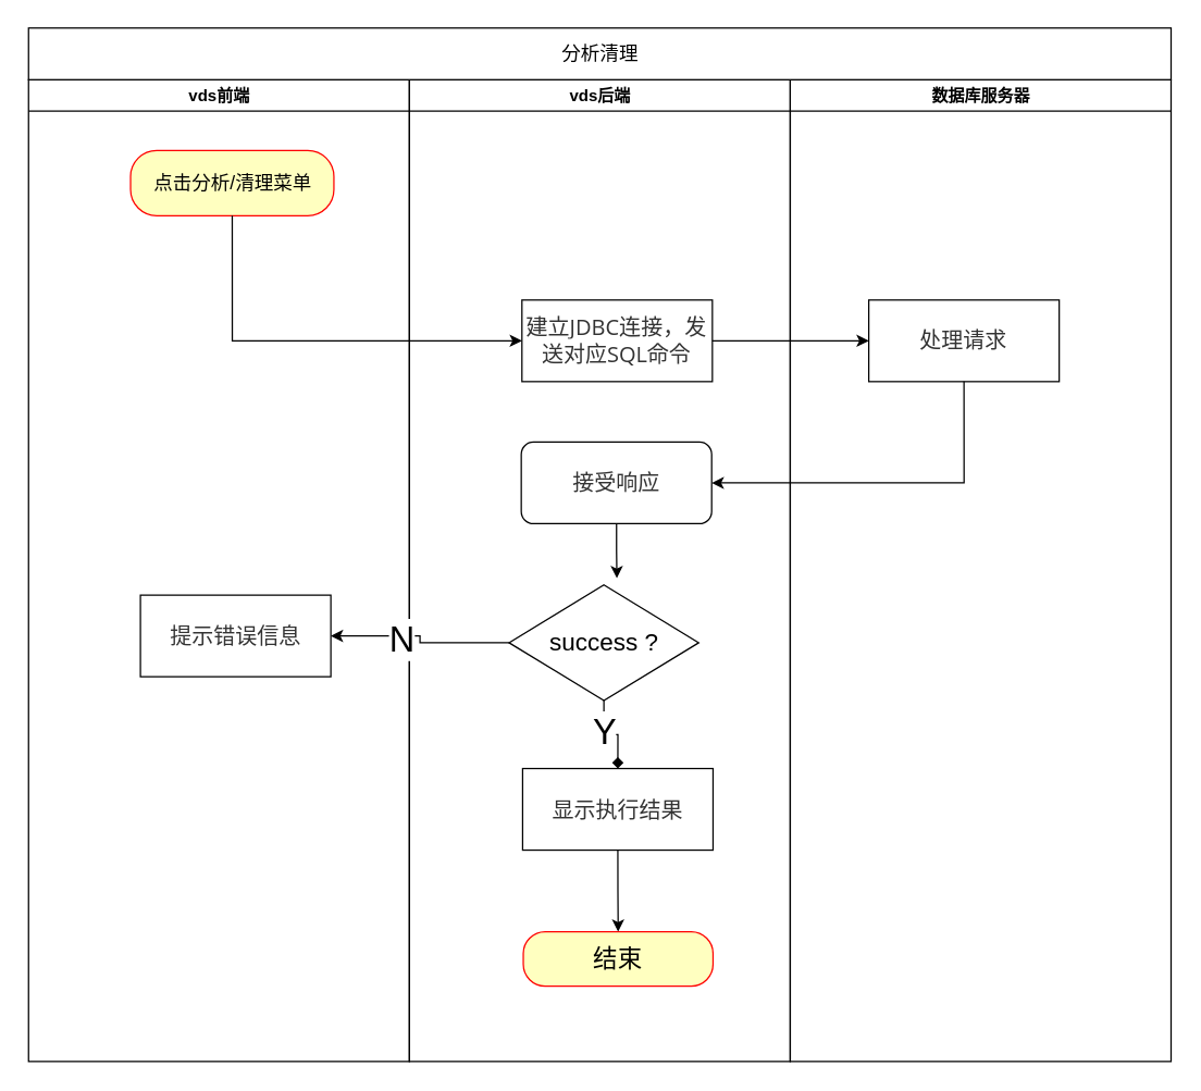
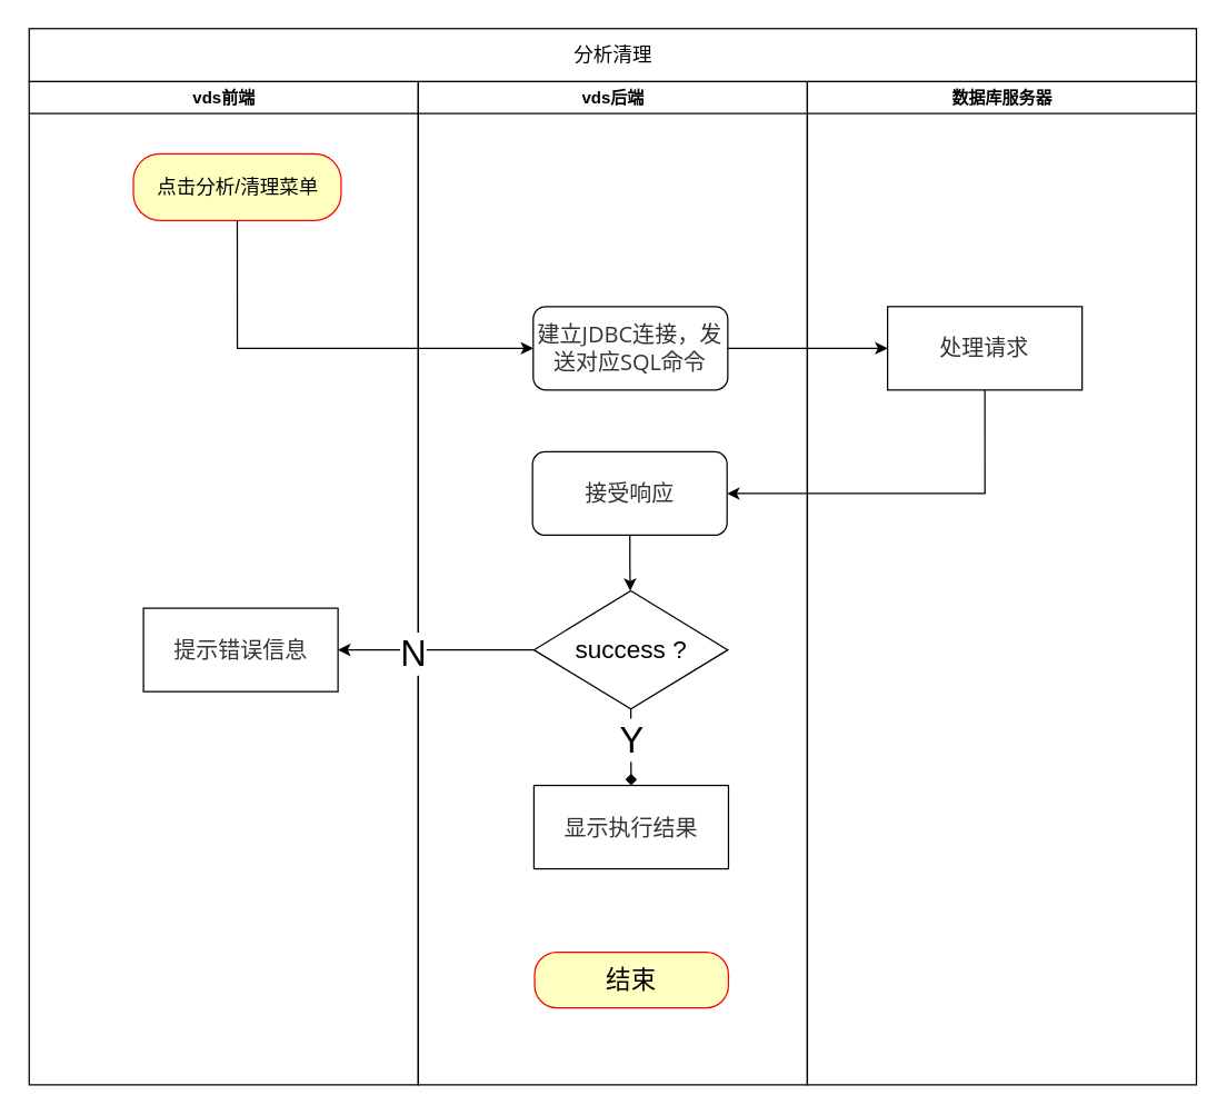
  <mxCell id="0" />
  <mxCell id="1" parent="0" />
  <mxCell id="2" value="vds前端" style="swimlane;whiteSpace=wrap;startSize=23;" vertex="1" parent="1"><mxGeometry x="20.5" y="58" width="280" height="722" as="geometry"><mxRectangle x="164.5" y="128" width="90" height="30" as="alternateBounds" /></mxGeometry></mxCell>
  <mxCell id="3" value="&lt;font style=&quot;font-size: 14px;&quot;&gt;点击分析/清理菜单&lt;/font&gt;" style="rounded=1;whiteSpace=wrap;html=1;arcSize=40;fontColor=#000000;fillColor=#ffffc0;strokeColor=#ff0000;" vertex="1" parent="2"><mxGeometry x="75" y="52" width="149.5" height="48" as="geometry" /></mxCell>
  <mxCell id="4" value="&lt;div style=&quot;orphans: 4; text-align: left;&quot;&gt;&lt;font face=&quot;Open Sans, Clear Sans, Helvetica Neue, Helvetica, Arial, Segoe UI Emoji, sans-serif&quot; color=&quot;#333333&quot;&gt;&lt;span style=&quot;font-size: 16px; background-color: rgb(255, 255, 255);&quot;&gt;提示错误信息&lt;/span&gt;&lt;/font&gt;&lt;/div&gt;" style="rounded=0;whiteSpace=wrap;html=1;" vertex="1" parent="2"><mxGeometry x="82.25" y="379" width="140" height="60" as="geometry" /></mxCell>
  <mxCell id="5" value="vds后端" style="swimlane;whiteSpace=wrap" vertex="1" parent="1"><mxGeometry x="300.5" y="58" width="280" height="722" as="geometry" /></mxCell>
- <mxCell id="6" value="&lt;span style=&quot;color: rgb(51, 51, 51); font-family: &amp;quot;Open Sans&amp;quot;, &amp;quot;Clear Sans&amp;quot;, &amp;quot;Helvetica Neue&amp;quot;, Helvetica, Arial, &amp;quot;Segoe UI Emoji&amp;quot;, sans-serif; font-size: 16px; orphans: 4; text-align: left; background-color: rgb(255, 255, 255);&quot;&gt;建立JDBC连接，发送对应SQL命令&lt;br&gt;&lt;/span&gt;" style="rounded=0;whiteSpace=wrap;html=1;" vertex="1" parent="5"><mxGeometry x="82.75" y="162" width="140" height="60" as="geometry" /></mxCell>
+ <mxCell id="6" value="&lt;span style=&quot;color: rgb(51, 51, 51); font-family: &amp;quot;Open Sans&amp;quot;, &amp;quot;Clear Sans&amp;quot;, &amp;quot;Helvetica Neue&amp;quot;, Helvetica, Arial, &amp;quot;Segoe UI Emoji&amp;quot;, sans-serif; font-size: 16px; orphans: 4; text-align: left; background-color: rgb(255, 255, 255);&quot;&gt;建立JDBC连接，发送对应SQL命令&lt;br&gt;&lt;/span&gt;" style="whiteSpace=wrap;html=1;rounded=1;" vertex="1" parent="5"><mxGeometry x="82.75" y="162" width="140" height="60" as="geometry" /></mxCell>
  <mxCell id="7" value="&lt;div style=&quot;orphans: 4; text-align: left;&quot;&gt;&lt;font face=&quot;Open Sans, Clear Sans, Helvetica Neue, Helvetica, Arial, Segoe UI Emoji, sans-serif&quot; color=&quot;#333333&quot;&gt;&lt;span style=&quot;font-size: 16px; background-color: rgb(255, 255, 255);&quot;&gt;接受响应&lt;/span&gt;&lt;/font&gt;&lt;/div&gt;" style="whiteSpace=wrap;html=1;rounded=1;" vertex="1" parent="5"><mxGeometry x="82.25" y="266.5" width="140" height="60" as="geometry" /></mxCell>
  <mxCell id="8" value="" style="edgeStyle=orthogonalEdgeStyle;rounded=0;orthogonalLoop=1;jettySize=auto;html=1;fontSize=15;" edge="1" parent="5" source="7"><mxGeometry relative="1" as="geometry"><mxPoint x="152.55" y="366.522" as="targetPoint" /></mxGeometry></mxCell>
  <mxCell id="9" style="edgeStyle=orthogonalEdgeStyle;rounded=0;orthogonalLoop=1;jettySize=auto;html=1;exitX=0.5;exitY=1;exitDx=0;exitDy=0;entryX=0.5;entryY=0;entryDx=0;entryDy=0;fontSize=18;endArrow=diamond;" edge="1" parent="5" source="11" target="13"><mxGeometry relative="1" as="geometry" /></mxCell>
  <mxCell id="10" value="Y" style="edgeLabel;html=1;align=center;verticalAlign=middle;resizable=0;points=[];fontSize=26;" vertex="1" connectable="0" parent="9"><mxGeometry x="-0.221" relative="1" as="geometry"><mxPoint as="offset" /></mxGeometry></mxCell>
- <mxCell id="11" value="&lt;font style=&quot;font-size: 18px;&quot;&gt;success ?&lt;/font&gt;" style="rhombus;whiteSpace=wrap;html=1;" vertex="1" parent="5"><mxGeometry x="73.25" y="371.5" width="139.5" height="85" as="geometry" /></mxCell>
- <mxCell id="12" style="edgeStyle=orthogonalEdgeStyle;rounded=0;orthogonalLoop=1;jettySize=auto;html=1;exitX=0.5;exitY=1;exitDx=0;exitDy=0;entryX=0.5;entryY=0;entryDx=0;entryDy=0;fontSize=18;" edge="1" parent="5" source="13" target="14"><mxGeometry relative="1" as="geometry" /></mxCell>
+ <mxCell id="11" value="&lt;font style=&quot;font-size: 18px;&quot;&gt;success ?&lt;/font&gt;" style="rhombus;whiteSpace=wrap;html=1;" vertex="1" parent="5"><mxGeometry x="83.25" y="366.5" width="139.5" height="85" as="geometry" /></mxCell>
  <mxCell id="13" value="&lt;div style=&quot;orphans: 4; text-align: left;&quot;&gt;&lt;font face=&quot;Open Sans, Clear Sans, Helvetica Neue, Helvetica, Arial, Segoe UI Emoji, sans-serif&quot; color=&quot;#333333&quot;&gt;&lt;span style=&quot;font-size: 16px; background-color: rgb(255, 255, 255);&quot;&gt;显示执行结果&lt;/span&gt;&lt;/font&gt;&lt;/div&gt;" style="rounded=0;whiteSpace=wrap;html=1;" vertex="1" parent="5"><mxGeometry x="83.25" y="506.5" width="140" height="60" as="geometry" /></mxCell>
  <mxCell id="14" value="&lt;font style=&quot;font-size: 18px;&quot;&gt;结束&lt;/font&gt;" style="rounded=1;whiteSpace=wrap;html=1;arcSize=40;fontColor=#000000;fillColor=#ffffc0;strokeColor=#ff0000;" vertex="1" parent="5"><mxGeometry x="83.75" y="626.5" width="139.5" height="40" as="geometry" /></mxCell>
  <mxCell id="15" value="数据库服务器" style="swimlane;whiteSpace=wrap" vertex="1" parent="1"><mxGeometry x="580.5" y="58" width="280" height="722" as="geometry" /></mxCell>
  <mxCell id="16" value="&lt;div style=&quot;orphans: 4; text-align: left;&quot;&gt;&lt;font face=&quot;Open Sans, Clear Sans, Helvetica Neue, Helvetica, Arial, Segoe UI Emoji, sans-serif&quot; color=&quot;#333333&quot;&gt;&lt;span style=&quot;font-size: 16px; background-color: rgb(255, 255, 255);&quot;&gt;处理请求&lt;/span&gt;&lt;/font&gt;&lt;/div&gt;" style="rounded=0;whiteSpace=wrap;html=1;" vertex="1" parent="15"><mxGeometry x="57.75" y="162" width="140" height="60" as="geometry" /></mxCell>
  <mxCell id="17" style="edgeStyle=orthogonalEdgeStyle;rounded=0;orthogonalLoop=1;jettySize=auto;html=1;exitX=1;exitY=0.5;exitDx=0;exitDy=0;entryX=0;entryY=0.5;entryDx=0;entryDy=0;fontSize=15;" edge="1" parent="1" source="6" target="16"><mxGeometry relative="1" as="geometry" /></mxCell>
  <mxCell id="18" style="edgeStyle=orthogonalEdgeStyle;rounded=0;orthogonalLoop=1;jettySize=auto;html=1;exitX=0.5;exitY=1;exitDx=0;exitDy=0;entryX=1;entryY=0.5;entryDx=0;entryDy=0;fontSize=15;" edge="1" parent="1" source="16" target="7"><mxGeometry relative="1" as="geometry" /></mxCell>
  <mxCell id="19" style="edgeStyle=orthogonalEdgeStyle;rounded=0;orthogonalLoop=1;jettySize=auto;html=1;entryX=1;entryY=0.5;entryDx=0;entryDy=0;fontSize=18;" edge="1" parent="1" source="11" target="4"><mxGeometry relative="1" as="geometry" /></mxCell>
  <mxCell id="20" value="N" style="edgeLabel;html=1;align=center;verticalAlign=middle;resizable=0;points=[];fontSize=26;" vertex="1" connectable="0" parent="19"><mxGeometry x="0.229" y="2" relative="1" as="geometry"><mxPoint as="offset" /></mxGeometry></mxCell>
  <mxCell id="21" value="分析清理" style="rounded=0;whiteSpace=wrap;html=1;fontSize=14;" vertex="1" parent="1"><mxGeometry x="20.5" y="20" width="840" height="38" as="geometry" /></mxCell>
  <mxCell id="22" style="edgeStyle=orthogonalEdgeStyle;rounded=0;orthogonalLoop=1;jettySize=auto;html=1;exitX=0.5;exitY=1;exitDx=0;exitDy=0;entryX=0;entryY=0.5;entryDx=0;entryDy=0;" edge="1" parent="1" source="3" target="6"><mxGeometry relative="1" as="geometry" /></mxCell>
